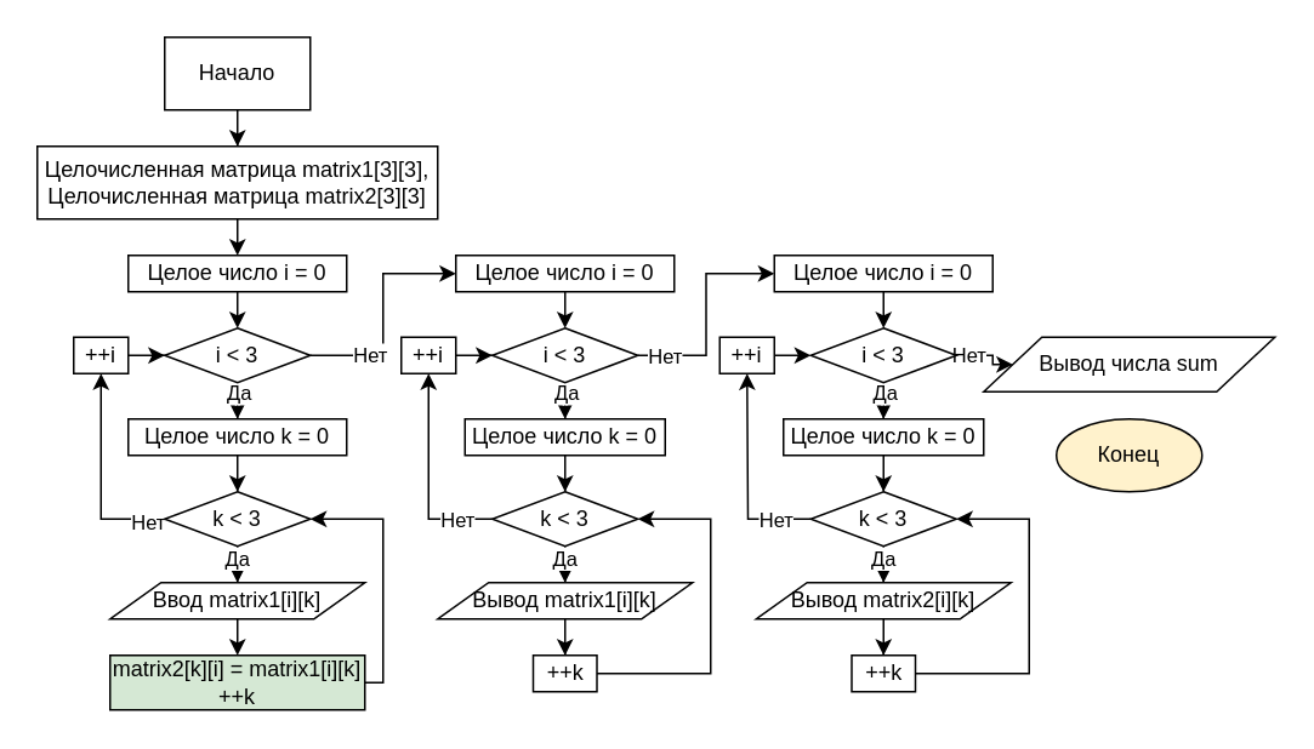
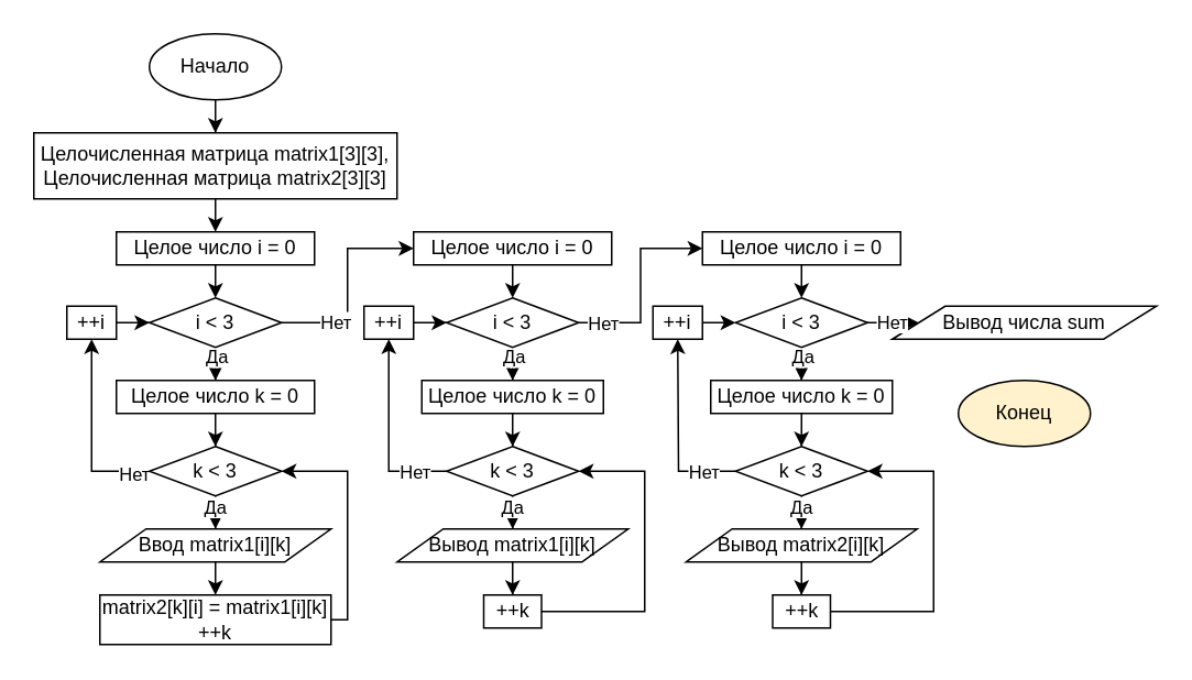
  <mxCell id="0" />
  <mxCell id="1" parent="0" />
  <mxCell id="2" style="edgeStyle=orthogonalEdgeStyle;rounded=0;orthogonalLoop=1;jettySize=auto;html=1;entryX=0.5;entryY=0;entryDx=0;entryDy=0;" edge="1" parent="1" source="3" target="6"><mxGeometry relative="1" as="geometry" /></mxCell>
- <mxCell id="3" value="Начало" style="whiteSpace=wrap;html=1;rounded=0;" parent="1" vertex="1"><mxGeometry x="90" y="20" width="80" height="40" as="geometry" /></mxCell>
+ <mxCell id="3" value="Начало" style="ellipse;whiteSpace=wrap;html=1;" parent="1" vertex="1"><mxGeometry x="90" y="20" width="80" height="40" as="geometry" /></mxCell>
  <mxCell id="4" value="Конец" style="ellipse;whiteSpace=wrap;html=1;fillColor=#fff2cc;" parent="1" vertex="1"><mxGeometry x="580" y="230" width="80" height="40" as="geometry" /></mxCell>
  <mxCell id="5" style="edgeStyle=orthogonalEdgeStyle;rounded=0;orthogonalLoop=1;jettySize=auto;html=1;entryX=0.5;entryY=0;entryDx=0;entryDy=0;" edge="1" parent="1" source="6"><mxGeometry relative="1" as="geometry"><mxPoint x="130" y="140" as="targetPoint" /></mxGeometry></mxCell>
  <mxCell id="6" value="Целочисленная матрица matrix1[3][3], Целочисленная матрица matrix2[3][3]" style="rounded=0;whiteSpace=wrap;html=1;" vertex="1" parent="1"><mxGeometry x="20" y="80" width="220" height="40" as="geometry" /></mxCell>
  <mxCell id="7" style="edgeStyle=orthogonalEdgeStyle;rounded=0;orthogonalLoop=1;jettySize=auto;html=1;entryX=0.5;entryY=0;entryDx=0;entryDy=0;" edge="1" parent="1" source="11" target="15"><mxGeometry relative="1" as="geometry" /></mxCell>
  <mxCell id="8" value="Да" style="edgeLabel;html=1;align=center;verticalAlign=middle;resizable=0;points=[];" vertex="1" connectable="0" parent="7"><mxGeometry x="0.493" relative="1" as="geometry"><mxPoint as="offset" /></mxGeometry></mxCell>
  <mxCell id="9" style="edgeStyle=orthogonalEdgeStyle;rounded=0;orthogonalLoop=1;jettySize=auto;html=1;entryX=0;entryY=0.5;entryDx=0;entryDy=0;shadow=0;strokeColor=#000000;fillColor=#000000;" edge="1" parent="1" source="11" target="43"><mxGeometry relative="1" as="geometry" /></mxCell>
  <mxCell id="10" value="Нет" style="edgeLabel;html=1;align=center;verticalAlign=middle;resizable=0;points=[];" vertex="1" connectable="0" parent="9"><mxGeometry x="-0.487" y="1" relative="1" as="geometry"><mxPoint as="offset" /></mxGeometry></mxCell>
  <mxCell id="11" value="i &amp;lt; 3" style="rhombus;whiteSpace=wrap;html=1;" vertex="1" parent="1"><mxGeometry x="90" y="180" width="80" height="30" as="geometry" /></mxCell>
- <mxCell id="12" value="Вывод числа sum" style="shape=parallelogram;perimeter=parallelogramPerimeter;whiteSpace=wrap;html=1;" vertex="1" parent="1"><mxGeometry x="540" y="185" width="160" height="30" as="geometry" /></mxCell>
+ <mxCell id="12" value="Вывод числа sum" style="shape=parallelogram;perimeter=parallelogramPerimeter;whiteSpace=wrap;html=1;" vertex="1" parent="1"><mxGeometry x="540" y="185" width="160" height="20" as="geometry" /></mxCell>
  <mxCell id="13" style="edgeStyle=orthogonalEdgeStyle;rounded=0;orthogonalLoop=1;jettySize=auto;html=1;entryX=0.5;entryY=0;entryDx=0;entryDy=0;" edge="1" parent="1" target="11"><mxGeometry relative="1" as="geometry"><mxPoint x="130" y="160" as="sourcePoint" /></mxGeometry></mxCell>
  <mxCell id="14" style="edgeStyle=orthogonalEdgeStyle;rounded=0;orthogonalLoop=1;jettySize=auto;html=1;entryX=0.5;entryY=0;entryDx=0;entryDy=0;" edge="1" parent="1" source="15" target="20"><mxGeometry relative="1" as="geometry" /></mxCell>
  <mxCell id="15" value="&lt;span&gt;Целое число k = 0&lt;/span&gt;" style="rounded=0;whiteSpace=wrap;html=1;" vertex="1" parent="1"><mxGeometry x="70" y="230" width="120" height="20" as="geometry" /></mxCell>
  <mxCell id="16" style="edgeStyle=orthogonalEdgeStyle;rounded=0;orthogonalLoop=1;jettySize=auto;html=1;entryX=0.5;entryY=1;entryDx=0;entryDy=0;" edge="1" parent="1" source="20" target="22"><mxGeometry relative="1" as="geometry" /></mxCell>
  <mxCell id="17" value="Нет" style="edgeLabel;html=1;align=center;verticalAlign=middle;resizable=0;points=[];" vertex="1" connectable="0" parent="16"><mxGeometry x="-0.818" y="1" relative="1" as="geometry"><mxPoint as="offset" /></mxGeometry></mxCell>
  <mxCell id="18" style="edgeStyle=orthogonalEdgeStyle;rounded=0;orthogonalLoop=1;jettySize=auto;html=1;entryX=0.5;entryY=0;entryDx=0;entryDy=0;shadow=0;strokeColor=#000000;fillColor=#000000;" edge="1" parent="1" source="20" target="25"><mxGeometry relative="1" as="geometry" /></mxCell>
  <mxCell id="19" value="Да" style="edgeLabel;html=1;align=center;verticalAlign=middle;resizable=0;points=[];" vertex="1" connectable="0" parent="18"><mxGeometry x="-0.807" y="-1" relative="1" as="geometry"><mxPoint as="offset" /></mxGeometry></mxCell>
  <mxCell id="20" value="k &amp;lt; 3" style="rhombus;whiteSpace=wrap;html=1;" vertex="1" parent="1"><mxGeometry x="90" y="270" width="80" height="30" as="geometry" /></mxCell>
  <mxCell id="21" style="edgeStyle=orthogonalEdgeStyle;rounded=0;orthogonalLoop=1;jettySize=auto;html=1;entryX=0;entryY=0.5;entryDx=0;entryDy=0;shadow=0;strokeColor=#000000;fillColor=#000000;" edge="1" parent="1" source="22" target="11"><mxGeometry relative="1" as="geometry" /></mxCell>
  <mxCell id="22" value="++i" style="rounded=0;whiteSpace=wrap;html=1;" vertex="1" parent="1"><mxGeometry x="40" y="185" width="30" height="20" as="geometry" /></mxCell>
  <mxCell id="23" value="Целое число i = 0" style="rounded=0;whiteSpace=wrap;html=1;" vertex="1" parent="1"><mxGeometry x="70" y="140" width="120" height="20" as="geometry" /></mxCell>
  <mxCell id="24" style="edgeStyle=orthogonalEdgeStyle;rounded=0;orthogonalLoop=1;jettySize=auto;html=1;entryX=0.5;entryY=0;entryDx=0;entryDy=0;" edge="1" parent="1" source="25"><mxGeometry relative="1" as="geometry"><mxPoint x="130" y="360" as="targetPoint" /></mxGeometry></mxCell>
  <mxCell id="25" value="Ввод&amp;nbsp;matrix1[i][k]" style="shape=parallelogram;perimeter=parallelogramPerimeter;whiteSpace=wrap;html=1;" vertex="1" parent="1"><mxGeometry x="60" y="320" width="140" height="20" as="geometry" /></mxCell>
  <mxCell id="26" style="edgeStyle=orthogonalEdgeStyle;rounded=0;orthogonalLoop=1;jettySize=auto;html=1;entryX=1;entryY=0.5;entryDx=0;entryDy=0;shadow=0;strokeColor=#000000;fillColor=#000000;" edge="1" parent="1" source="27" target="20"><mxGeometry relative="1" as="geometry"><Array as="points"><mxPoint x="210" y="375" /><mxPoint x="210" y="285" /></Array></mxGeometry></mxCell>
- <mxCell id="27" value="matrix2[k][i] = matrix1[i][k]&lt;br&gt;++k" style="rounded=0;whiteSpace=wrap;html=1;shadow=0;strokeColor=#000000;fillColor=#d5e8d4;" vertex="1" parent="1"><mxGeometry x="60" y="360" width="140" height="30" as="geometry" /></mxCell>
+ <mxCell id="27" value="matrix2[k][i] = matrix1[i][k]&lt;br&gt;++k" style="rounded=0;whiteSpace=wrap;html=1;shadow=0;strokeColor=#000000;fillColor=#FFFFFF;" vertex="1" parent="1"><mxGeometry x="60" y="360" width="140" height="30" as="geometry" /></mxCell>
  <mxCell id="28" style="edgeStyle=orthogonalEdgeStyle;rounded=0;orthogonalLoop=1;jettySize=auto;html=1;entryX=0.5;entryY=0;entryDx=0;entryDy=0;" edge="1" parent="1" source="32" target="35"><mxGeometry relative="1" as="geometry" /></mxCell>
  <mxCell id="29" value="Да" style="edgeLabel;html=1;align=center;verticalAlign=middle;resizable=0;points=[];" vertex="1" connectable="0" parent="28"><mxGeometry x="0.493" relative="1" as="geometry"><mxPoint as="offset" /></mxGeometry></mxCell>
  <mxCell id="30" style="edgeStyle=orthogonalEdgeStyle;rounded=0;orthogonalLoop=1;jettySize=auto;html=1;entryX=0;entryY=0.5;entryDx=0;entryDy=0;shadow=0;strokeColor=#000000;fillColor=#000000;" edge="1" parent="1" source="32" target="61"><mxGeometry relative="1" as="geometry" /></mxCell>
  <mxCell id="31" value="Нет" style="edgeLabel;html=1;align=center;verticalAlign=middle;resizable=0;points=[];" vertex="1" connectable="0" parent="30"><mxGeometry x="-0.761" relative="1" as="geometry"><mxPoint as="offset" /></mxGeometry></mxCell>
  <mxCell id="32" value="i &amp;lt; 3" style="rhombus;whiteSpace=wrap;html=1;" vertex="1" parent="1"><mxGeometry x="270" y="180" width="80" height="30" as="geometry" /></mxCell>
  <mxCell id="33" style="edgeStyle=orthogonalEdgeStyle;rounded=0;orthogonalLoop=1;jettySize=auto;html=1;entryX=0.5;entryY=0;entryDx=0;entryDy=0;" edge="1" parent="1" target="32"><mxGeometry relative="1" as="geometry"><mxPoint x="310" y="157.5" as="sourcePoint" /></mxGeometry></mxCell>
  <mxCell id="34" style="edgeStyle=orthogonalEdgeStyle;rounded=0;orthogonalLoop=1;jettySize=auto;html=1;entryX=0.5;entryY=0;entryDx=0;entryDy=0;" edge="1" parent="1" source="35" target="40"><mxGeometry relative="1" as="geometry" /></mxCell>
  <mxCell id="35" value="&lt;span&gt;Целое число k = 0&lt;/span&gt;" style="rounded=0;whiteSpace=wrap;html=1;" vertex="1" parent="1"><mxGeometry x="255" y="230" width="110" height="20" as="geometry" /></mxCell>
  <mxCell id="36" style="edgeStyle=orthogonalEdgeStyle;rounded=0;orthogonalLoop=1;jettySize=auto;html=1;entryX=0.5;entryY=1;entryDx=0;entryDy=0;" edge="1" parent="1" source="40" target="42"><mxGeometry relative="1" as="geometry" /></mxCell>
  <mxCell id="37" value="Нет" style="edgeLabel;html=1;align=center;verticalAlign=middle;resizable=0;points=[];" vertex="1" connectable="0" parent="36"><mxGeometry x="-0.818" y="1" relative="1" as="geometry"><mxPoint x="-9.6" y="-1" as="offset" /></mxGeometry></mxCell>
  <mxCell id="38" style="edgeStyle=orthogonalEdgeStyle;rounded=0;orthogonalLoop=1;jettySize=auto;html=1;entryX=0.5;entryY=0;entryDx=0;entryDy=0;shadow=0;strokeColor=#000000;fillColor=#000000;" edge="1" parent="1" source="40" target="45"><mxGeometry relative="1" as="geometry" /></mxCell>
  <mxCell id="39" value="Да" style="edgeLabel;html=1;align=center;verticalAlign=middle;resizable=0;points=[];" vertex="1" connectable="0" parent="38"><mxGeometry x="-0.807" y="-1" relative="1" as="geometry"><mxPoint as="offset" /></mxGeometry></mxCell>
  <mxCell id="40" value="k &amp;lt; 3" style="rhombus;whiteSpace=wrap;html=1;" vertex="1" parent="1"><mxGeometry x="270" y="270" width="80" height="30" as="geometry" /></mxCell>
  <mxCell id="41" style="edgeStyle=orthogonalEdgeStyle;rounded=0;orthogonalLoop=1;jettySize=auto;html=1;entryX=0;entryY=0.5;entryDx=0;entryDy=0;shadow=0;strokeColor=#000000;fillColor=#000000;" edge="1" parent="1" source="42" target="32"><mxGeometry relative="1" as="geometry" /></mxCell>
  <mxCell id="42" value="++i" style="rounded=0;whiteSpace=wrap;html=1;" vertex="1" parent="1"><mxGeometry x="220" y="185" width="30" height="20" as="geometry" /></mxCell>
  <mxCell id="43" value="Целое число i = 0" style="rounded=0;whiteSpace=wrap;html=1;" vertex="1" parent="1"><mxGeometry x="250" y="140" width="120" height="20" as="geometry" /></mxCell>
  <mxCell id="44" style="edgeStyle=orthogonalEdgeStyle;rounded=0;orthogonalLoop=1;jettySize=auto;html=1;entryX=0.5;entryY=0;entryDx=0;entryDy=0;shadow=0;strokeColor=#000000;fillColor=#000000;" edge="1" parent="1" source="45" target="47"><mxGeometry relative="1" as="geometry" /></mxCell>
  <mxCell id="45" value="Вывод matrix1[i][k]" style="shape=parallelogram;perimeter=parallelogramPerimeter;whiteSpace=wrap;html=1;" vertex="1" parent="1"><mxGeometry x="240" y="320" width="140" height="20" as="geometry" /></mxCell>
  <mxCell id="46" style="edgeStyle=orthogonalEdgeStyle;rounded=0;orthogonalLoop=1;jettySize=auto;html=1;entryX=1;entryY=0.5;entryDx=0;entryDy=0;shadow=0;strokeColor=#000000;fillColor=#000000;" edge="1" parent="1" source="47" target="40"><mxGeometry relative="1" as="geometry"><Array as="points"><mxPoint x="390" y="370" /><mxPoint x="390" y="285" /></Array></mxGeometry></mxCell>
  <mxCell id="47" value="++k" style="rounded=0;whiteSpace=wrap;html=1;shadow=0;strokeColor=#000000;fillColor=#FFFFFF;" vertex="1" parent="1"><mxGeometry x="292.5" y="360" width="35" height="20" as="geometry" /></mxCell>
  <mxCell id="48" style="edgeStyle=orthogonalEdgeStyle;rounded=0;orthogonalLoop=1;jettySize=auto;html=1;entryX=0.5;entryY=0;entryDx=0;entryDy=0;" edge="1" parent="1" source="51" target="54"><mxGeometry relative="1" as="geometry" /></mxCell>
  <mxCell id="49" value="Да" style="edgeLabel;html=1;align=center;verticalAlign=middle;resizable=0;points=[];" vertex="1" connectable="0" parent="48"><mxGeometry x="0.493" relative="1" as="geometry"><mxPoint as="offset" /></mxGeometry></mxCell>
  <mxCell id="50" value="Нет" style="edgeStyle=orthogonalEdgeStyle;rounded=0;orthogonalLoop=1;jettySize=auto;html=1;entryX=0;entryY=0.5;entryDx=0;entryDy=0;shadow=0;strokeColor=#000000;fillColor=#000000;" edge="1" parent="1" source="51" target="12"><mxGeometry x="-0.63" relative="1" as="geometry"><mxPoint as="offset" /></mxGeometry></mxCell>
  <mxCell id="51" value="i &amp;lt; 3" style="rhombus;whiteSpace=wrap;html=1;" vertex="1" parent="1"><mxGeometry x="445" y="180" width="80" height="30" as="geometry" /></mxCell>
  <mxCell id="52" style="edgeStyle=orthogonalEdgeStyle;rounded=0;orthogonalLoop=1;jettySize=auto;html=1;entryX=0.5;entryY=0;entryDx=0;entryDy=0;" edge="1" parent="1" target="51"><mxGeometry relative="1" as="geometry"><mxPoint x="485" y="157.5" as="sourcePoint" /></mxGeometry></mxCell>
  <mxCell id="53" style="edgeStyle=orthogonalEdgeStyle;rounded=0;orthogonalLoop=1;jettySize=auto;html=1;entryX=0.5;entryY=0;entryDx=0;entryDy=0;" edge="1" parent="1" source="54" target="59"><mxGeometry relative="1" as="geometry" /></mxCell>
  <mxCell id="54" value="&lt;span&gt;Целое число k = 0&lt;/span&gt;" style="rounded=0;whiteSpace=wrap;html=1;" vertex="1" parent="1"><mxGeometry x="430" y="230" width="110" height="20" as="geometry" /></mxCell>
  <mxCell id="55" style="edgeStyle=orthogonalEdgeStyle;rounded=0;orthogonalLoop=1;jettySize=auto;html=1;entryX=0.5;entryY=1;entryDx=0;entryDy=0;" edge="1" parent="1" source="59"><mxGeometry relative="1" as="geometry"><mxPoint x="410" y="205" as="targetPoint" /></mxGeometry></mxCell>
  <mxCell id="56" value="Нет" style="edgeLabel;html=1;align=center;verticalAlign=middle;resizable=0;points=[];" vertex="1" connectable="0" parent="55"><mxGeometry x="-0.818" y="1" relative="1" as="geometry"><mxPoint x="-9.6" y="-1" as="offset" /></mxGeometry></mxCell>
  <mxCell id="57" style="edgeStyle=orthogonalEdgeStyle;rounded=0;orthogonalLoop=1;jettySize=auto;html=1;entryX=0.5;entryY=0;entryDx=0;entryDy=0;shadow=0;strokeColor=#000000;fillColor=#000000;" edge="1" parent="1" source="59" target="63"><mxGeometry relative="1" as="geometry" /></mxCell>
  <mxCell id="58" value="Да" style="edgeLabel;html=1;align=center;verticalAlign=middle;resizable=0;points=[];" vertex="1" connectable="0" parent="57"><mxGeometry x="-0.807" y="-1" relative="1" as="geometry"><mxPoint as="offset" /></mxGeometry></mxCell>
  <mxCell id="59" value="k &amp;lt; 3" style="rhombus;whiteSpace=wrap;html=1;" vertex="1" parent="1"><mxGeometry x="445" y="270" width="80" height="30" as="geometry" /></mxCell>
  <mxCell id="60" style="edgeStyle=orthogonalEdgeStyle;rounded=0;orthogonalLoop=1;jettySize=auto;html=1;entryX=0;entryY=0.5;entryDx=0;entryDy=0;shadow=0;strokeColor=#000000;fillColor=#000000;" edge="1" parent="1" target="51"><mxGeometry relative="1" as="geometry"><mxPoint x="425" y="195" as="sourcePoint" /></mxGeometry></mxCell>
  <mxCell id="61" value="Целое число i = 0" style="rounded=0;whiteSpace=wrap;html=1;" vertex="1" parent="1"><mxGeometry x="425" y="140" width="120" height="20" as="geometry" /></mxCell>
  <mxCell id="62" style="edgeStyle=orthogonalEdgeStyle;rounded=0;orthogonalLoop=1;jettySize=auto;html=1;entryX=0.5;entryY=0;entryDx=0;entryDy=0;shadow=0;strokeColor=#000000;fillColor=#000000;" edge="1" parent="1" source="63" target="65"><mxGeometry relative="1" as="geometry" /></mxCell>
  <mxCell id="63" value="Вывод matrix2[i][k]" style="shape=parallelogram;perimeter=parallelogramPerimeter;whiteSpace=wrap;html=1;" vertex="1" parent="1"><mxGeometry x="415" y="320" width="140" height="20" as="geometry" /></mxCell>
  <mxCell id="64" style="edgeStyle=orthogonalEdgeStyle;rounded=0;orthogonalLoop=1;jettySize=auto;html=1;entryX=1;entryY=0.5;entryDx=0;entryDy=0;shadow=0;strokeColor=#000000;fillColor=#000000;" edge="1" parent="1" source="65" target="59"><mxGeometry relative="1" as="geometry"><Array as="points"><mxPoint x="565" y="370" /><mxPoint x="565" y="285" /></Array></mxGeometry></mxCell>
  <mxCell id="65" value="++k" style="rounded=0;whiteSpace=wrap;html=1;shadow=0;strokeColor=#000000;fillColor=#FFFFFF;" vertex="1" parent="1"><mxGeometry x="467.5" y="360" width="35" height="20" as="geometry" /></mxCell>
  <mxCell id="66" value="++i" style="rounded=0;whiteSpace=wrap;html=1;" vertex="1" parent="1"><mxGeometry x="395" y="185" width="30" height="20" as="geometry" /></mxCell>
